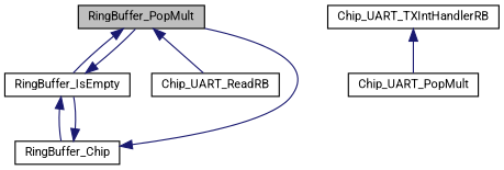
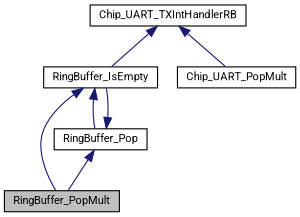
  digraph {
    fontname=Roboto
    rankdir=TB
    node [color=black fillcolor=white fontname=Roboto fontsize=10 shape=record style=filled]
    edge [color=midnightblue dir=back fontname=Roboto fontsize=10 labelfontname=FreeSans labelfontsize=10 style=solid]
    n1 [fillcolor=grey75 fontcolor=black height=0.2 label=RingBuffer_PopMult width=0.4]
    n2 [height=0.2 label=RingBuffer_IsEmpty width=0.4]
-   n3 [height=0.2 label=Chip_UART_ReadRB width=0.4]
-   n4 [height=0.2 label=RingBuffer_Chip width=0.4]
+   n4 [height=0.2 label=RingBuffer_Pop width=0.4]
    n5 [height=0.2 label=Chip_UART_TXIntHandlerRB width=0.4]
    n6 [height=0.2 label=Chip_UART_PopMult width=0.4]
-   n1 -> n2
-   n1 -> n3
+   n5 -> n2
    n2 -> n1
    n2 -> n4
    n4 -> n1
    n4 -> n2
    n5 -> n6
  }
